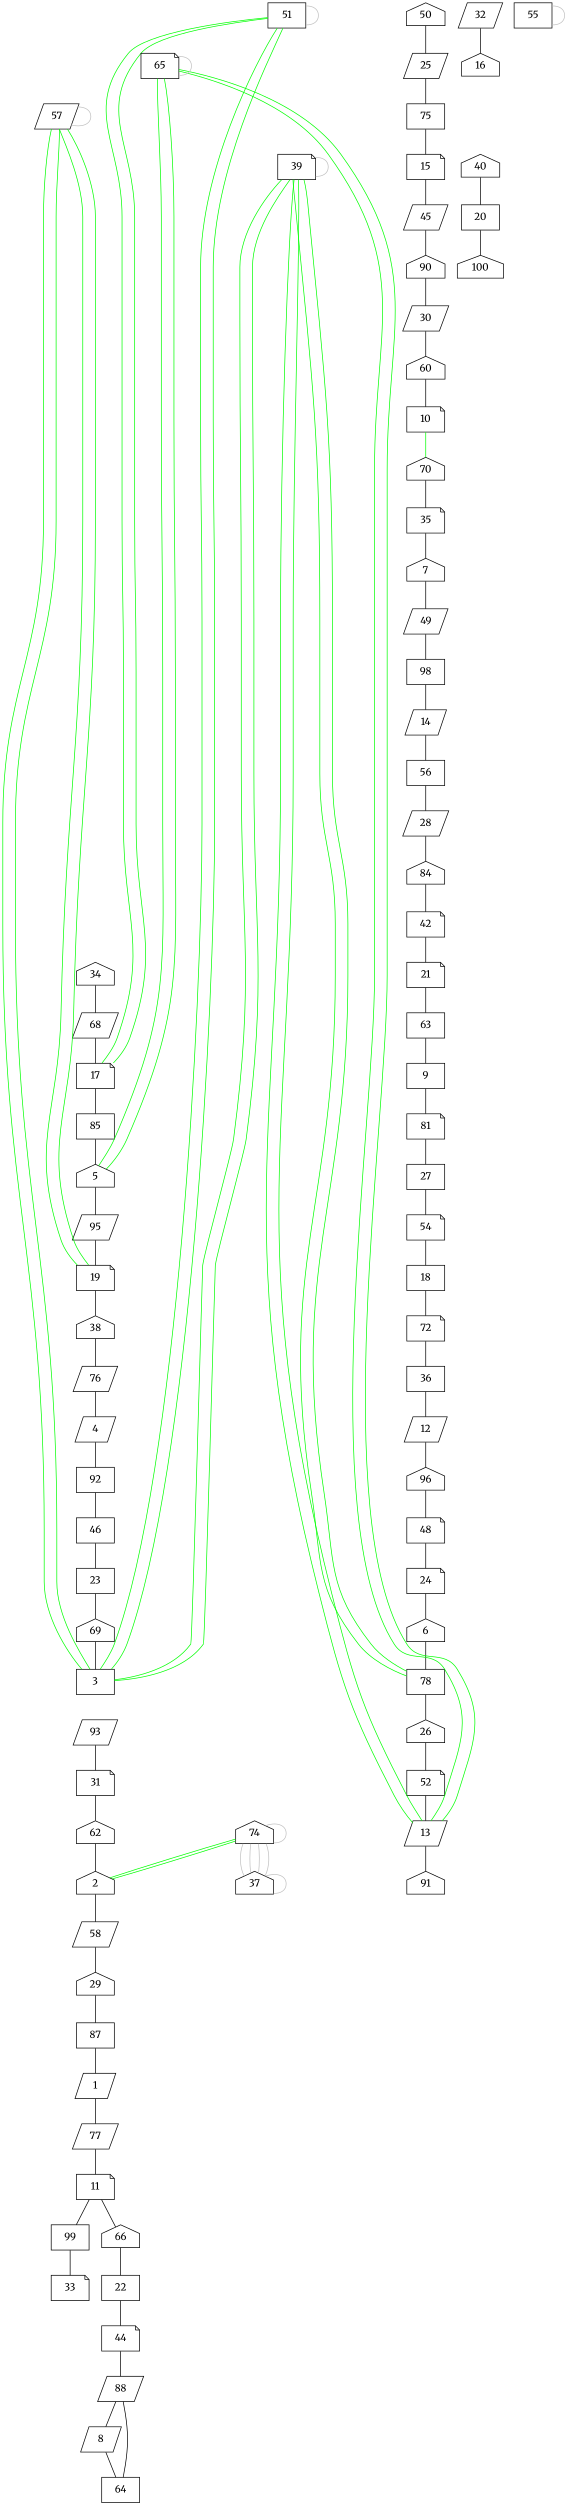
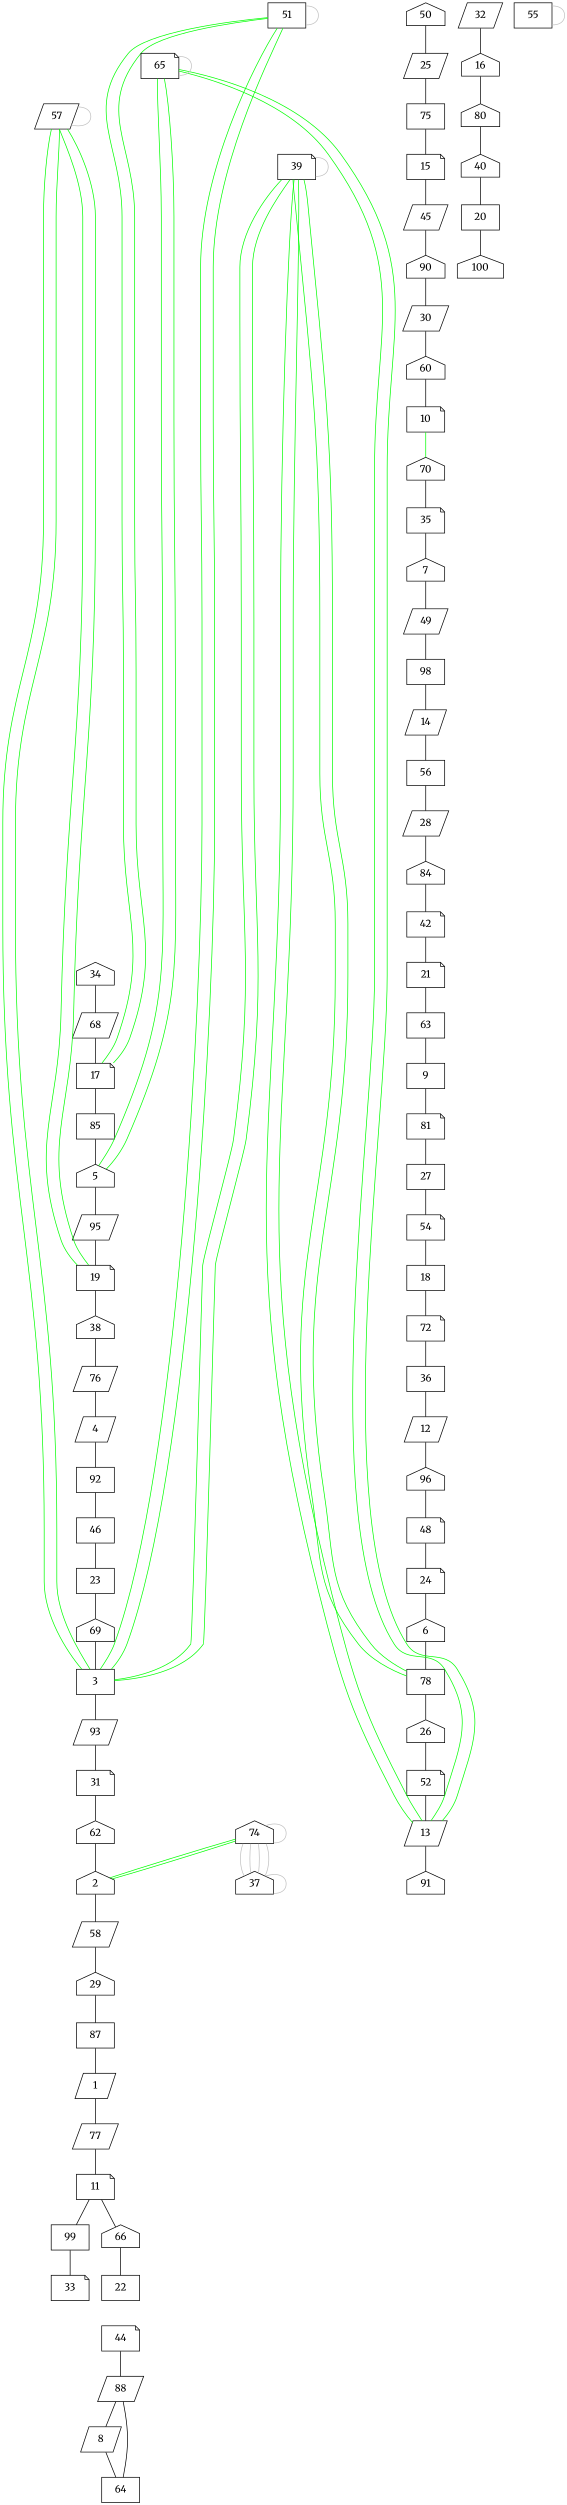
  graph {
    fontname=Merriweather
    node [fontname=Merriweather shape=house]
    edge [color=black fontname=Merriweather]
    68 [shape=parallelogram]
    34
    17 [shape=note]
    85 [shape=box]
    5
    95 [shape=parallelogram]
    19 [shape=note]
    38
    76 [shape=parallelogram]
    4 [shape=parallelogram]
    92 [shape=box]
    46 [shape=box]
    23 [shape=box]
    69
    3 [shape=box]
    93 [shape=parallelogram]
    31 [shape=note]
    62
    2
    58 [shape=parallelogram]
    29
    87 [shape=box]
    1 [shape=parallelogram]
    77 [shape=parallelogram]
    11 [shape=note]
    99 [shape=box]
    66
    33 [shape=note]
    22 [shape=box]
    44 [shape=note]
    88 [shape=parallelogram]
    8 [shape=parallelogram]
    64 [shape=box]
    32 [shape=parallelogram]
    16
+   80
    40
    20 [shape=box]
    100
    25 [shape=parallelogram]
    50
    75 [shape=box]
    15 [shape=note]
    45 [shape=parallelogram]
    90
    30 [shape=parallelogram]
    60
    10 [shape=note]
    70
    35 [shape=note]
    7
    49 [shape=parallelogram]
    98 [shape=box]
    14 [shape=parallelogram]
    56 [shape=box]
    28 [shape=parallelogram]
    84
    42 [shape=note]
    21 [shape=note]
    63 [shape=box]
    9 [shape=box]
    81 [shape=note]
    27 [shape=box]
    54 [shape=note]
    18 [shape=box]
    72 [shape=note]
    36 [shape=box]
    12 [shape=parallelogram]
    96
    48 [shape=note]
    24 [shape=note]
    6
    78 [shape=box]
    26
    52 [shape=note]
    13 [shape=parallelogram]
    91
    37
    74
    39 [shape=note]
    51 [shape=box]
    55 [shape=box]
    57 [shape=parallelogram]
    65 [shape=note]
    68 -- 17
    34 -- 68
    17 -- 85
    85 -- 5
    5 -- 95
    95 -- 19
    19 -- 38
    38 -- 76
    76 -- 4
    4 -- 92
    92 -- 46
    46 -- 23
    23 -- 69
    69 -- 3
+   3 -- 93
    93 -- 31
    31 -- 62
    62 -- 2
    2 -- 58
    58 -- 29
    29 -- 87
    87 -- 1
    1 -- 77
    77 -- 11
    11 -- 99
    11 -- 66
    99 -- 33
    66 -- 22
-   22 -- 44
    44 -- 88
    88 -- 8
    8 -- 64
    64 -- 88
    32 -- 16
+   16 -- 80
+   80 -- 40
    40 -- 20
    20 -- 100
    25 -- 75
    50 -- 25
    75 -- 15
    15 -- 45
    45 -- 90
    90 -- 30
    30 -- 60
    60 -- 10
    10 -- 70 [color=green]
    70 -- 35
    35 -- 7
    7 -- 49
    49 -- 98
    98 -- 14
    14 -- 56
    56 -- 28
    28 -- 84
    84 -- 42
    42 -- 21
    21 -- 63
    63 -- 9
    9 -- 81
    81 -- 27
    27 -- 54
    54 -- 18
    18 -- 72
    72 -- 36
    36 -- 12
    12 -- 96
    96 -- 48
    48 -- 24
    24 -- 6
    6 -- 78
    78 -- 26
    26 -- 52
    52 -- 13
    13 -- 91
    37 -- 37 [color=gray]
    37 -- 74 [color=gray]
    37 -- 74 [color=gray]
    37 -- 74 [color=gray]
    74 -- 2 [color=green weight=0]
    74 -- 2 [color=green weight=0]
    74 -- 37 [color=gray]
    74 -- 74 [color=gray]
    39 -- 3 [color=green weight=0]
    39 -- 3 [color=green weight=0]
    39 -- 78 [color=green weight=0]
    39 -- 78 [color=green weight=0]
    39 -- 13 [color=green weight=0]
    39 -- 13 [color=green weight=0]
    39 -- 39 [color=gray]
    51 -- 17 [color=green weight=0]
    51 -- 17 [color=green weight=0]
    51 -- 3 [color=green weight=0]
    51 -- 3 [color=green weight=0]
    51 -- 51 [color=gray]
    55 -- 55 [color=gray]
    57 -- 19 [color=green weight=0]
    57 -- 19 [color=green weight=0]
    57 -- 3 [color=green weight=0]
    57 -- 3 [color=green weight=0]
    57 -- 57 [color=gray]
    65 -- 5 [color=green weight=0]
    65 -- 5 [color=green weight=0]
    65 -- 13 [color=green weight=0]
    65 -- 13 [color=green weight=0]
    65 -- 65 [color=gray]
  }
